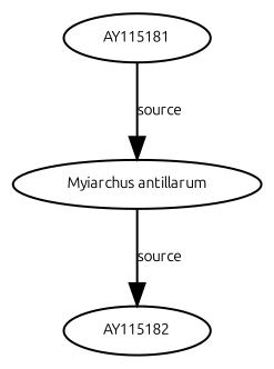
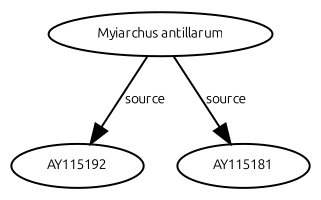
  digraph {
    fontname=Ubuntu
    node [fontname=Ubuntu fontsize=7]
    edge [fontname=Ubuntu fontsize=7]
    n1 [height=0.27433100247 label="Myiarchus antillarum" width=0.27433100247]
-   n2 [height=0.27433100247 label=AY115182 width=0.27433100247]
+   n2 [height=0.27433100247 label=AY115192 width=0.27433100247]
    n3 [height=0.27433100247 label=AY115181 width=0.27433100247]
    n1 -> n2 [label=source]
-   n3 -> n1 [label=source]
+   n1 -> n3 [label=source]
  }
